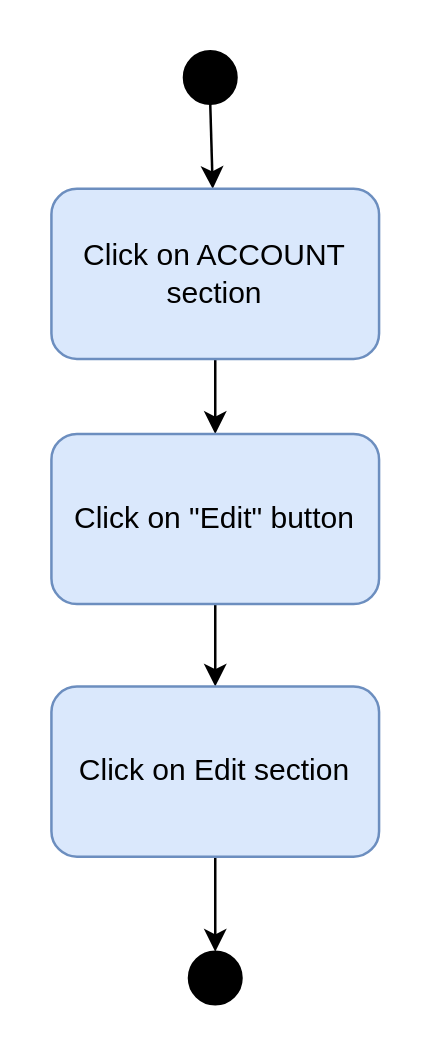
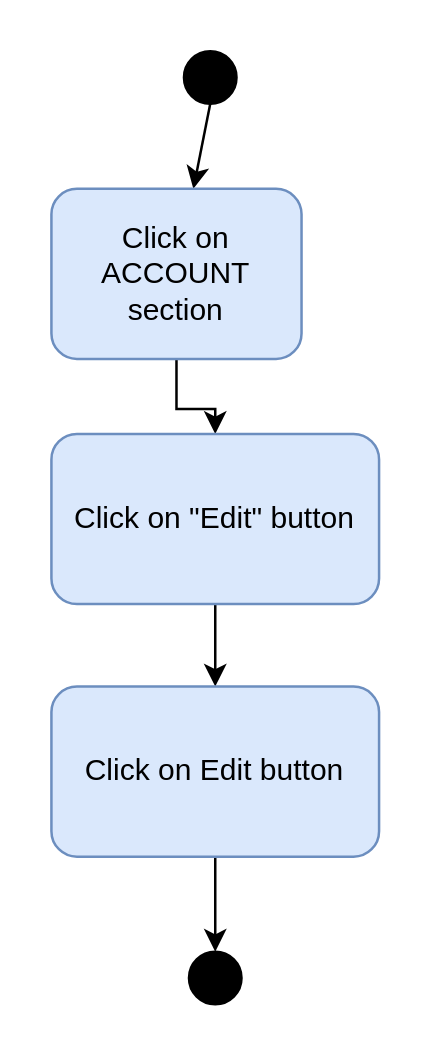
  <mxCell id="0" />
  <mxCell id="1" parent="0" />
  <mxCell id="2" value="" style="ellipse;whiteSpace=wrap;html=1;aspect=fixed;fillColor=#000000;" vertex="1" parent="1"><mxGeometry x="73" y="20" width="21" height="21" as="geometry" /></mxCell>
  <mxCell id="3" value="" style="endArrow=classic;html=1;exitX=0.5;exitY=1;exitDx=0;exitDy=0;" edge="1" parent="1" source="2" target="5"><mxGeometry width="50" height="50" relative="1" as="geometry"><mxPoint x="-204" y="226" as="sourcePoint" /><mxPoint x="84" y="127" as="targetPoint" /></mxGeometry></mxCell>
  <mxCell id="4" style="edgeStyle=orthogonalEdgeStyle;rounded=0;orthogonalLoop=1;jettySize=auto;html=1;" edge="1" parent="1" source="5" target="7"><mxGeometry relative="1" as="geometry" /></mxCell>
- <mxCell id="5" value="Click on ACCOUNT section" style="rounded=1;whiteSpace=wrap;html=1;fillColor=#dae8fc;strokeColor=#6c8ebf;" vertex="1" parent="1"><mxGeometry x="20" y="75" width="131" height="68" as="geometry" /></mxCell>
+ <mxCell id="5" value="Click on ACCOUNT section" style="rounded=1;whiteSpace=wrap;html=1;fillColor=#dae8fc;strokeColor=#6c8ebf;" vertex="1" parent="1"><mxGeometry x="20" y="75" width="100" height="68" as="geometry" /></mxCell>
  <mxCell id="6" style="edgeStyle=orthogonalEdgeStyle;rounded=0;orthogonalLoop=1;jettySize=auto;html=1;" edge="1" parent="1" source="7" target="9"><mxGeometry relative="1" as="geometry" /></mxCell>
  <mxCell id="7" value="Click on &quot;Edit&quot; button" style="rounded=1;whiteSpace=wrap;html=1;fillColor=#dae8fc;strokeColor=#6c8ebf;" vertex="1" parent="1"><mxGeometry x="20" y="173" width="131" height="68" as="geometry" /></mxCell>
  <mxCell id="8" style="edgeStyle=orthogonalEdgeStyle;rounded=0;orthogonalLoop=1;jettySize=auto;html=1;entryX=0.5;entryY=0;entryDx=0;entryDy=0;" edge="1" parent="1" source="9" target="10"><mxGeometry relative="1" as="geometry" /></mxCell>
- <mxCell id="9" value="Click on Edit section" style="rounded=1;whiteSpace=wrap;html=1;fillColor=#dae8fc;strokeColor=#6c8ebf;" vertex="1" parent="1"><mxGeometry x="20" y="274" width="131" height="68" as="geometry" /></mxCell>
+ <mxCell id="9" value="Click on Edit button" style="rounded=1;whiteSpace=wrap;html=1;fillColor=#dae8fc;strokeColor=#6c8ebf;" vertex="1" parent="1"><mxGeometry x="20" y="274" width="131" height="68" as="geometry" /></mxCell>
  <mxCell id="10" value="" style="ellipse;whiteSpace=wrap;html=1;aspect=fixed;fillColor=#000000;" vertex="1" parent="1"><mxGeometry x="75" y="380" width="21" height="21" as="geometry" /></mxCell>
